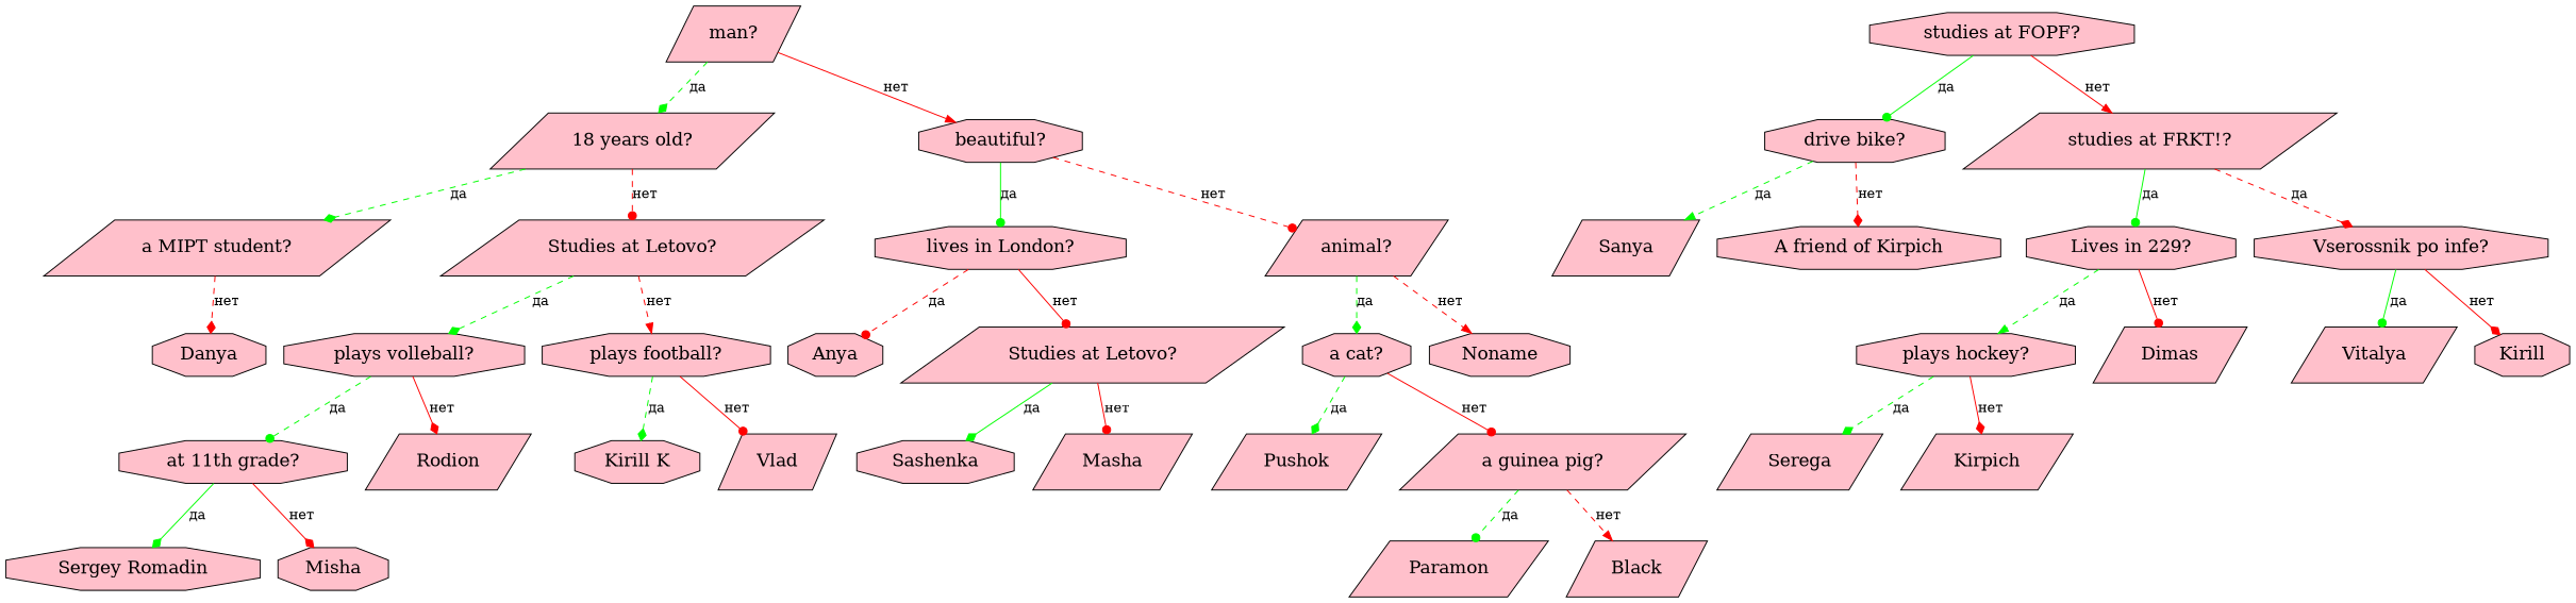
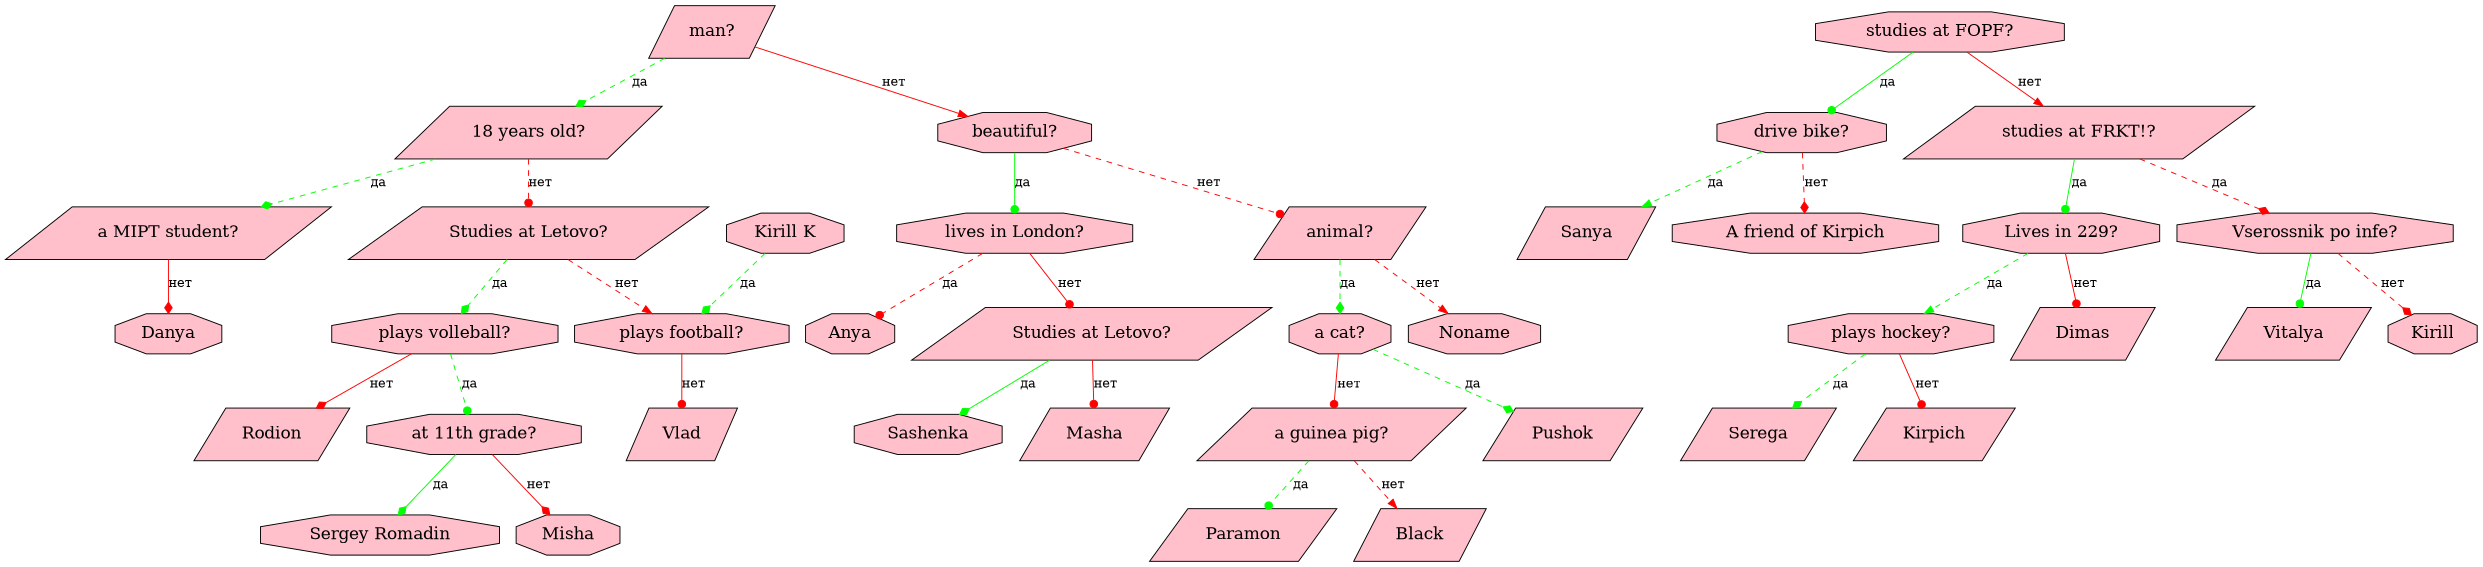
  digraph {
    rankdir=TB
    node [colour=black fillcolor=pink fontsize=18 shape=octagon style=filled]
    edge [arrowhead=diamond color=red colour=black style=dashed]
    n1 [label="man?" shape=parallelogram]
    n2 [label="18 years old?" shape=parallelogram]
    n3 [label="beautiful?"]
    n4 [label="a MIPT student?" shape=parallelogram]
    n5 [label="Studies at Letovo?" shape=parallelogram]
    n6 [label="lives in London?"]
    n7 [label="animal?" shape=parallelogram]
    n8 [label=Danya]
    n9 [label="plays volleball?"]
    n10 [label="plays football?"]
    n11 [label="studies at FOPF?"]
    n12 [label="drive bike?"]
    n13 [label="studies at FRKT!?" shape=parallelogram]
    n14 [label=Sanya shape=parallelogram]
    n15 [label="A friend of Kirpich"]
    n16 [label="Lives in 229?"]
    n17 [label="Vserossnik po infe?"]
    n18 [label="plays hockey?"]
    n19 [label=Dimas shape=parallelogram]
    n20 [label=Vitalya shape=parallelogram]
    n21 [label=Kirill]
    n22 [label=Serega shape=parallelogram]
    n23 [label=Kirpich shape=parallelogram]
    n24 [label="at 11th grade?"]
    n25 [label=Rodion shape=parallelogram]
    n26 [label="Kirill K"]
    n27 [label=Vlad shape=parallelogram]
    n28 [label="Sergey Romadin"]
    n29 [label=Misha]
    n30 [label=Anya]
    n31 [label="Studies at Letovo?" shape=parallelogram]
    n32 [label="a cat?"]
    n33 [label=Noname]
    n34 [label=Sashenka]
    n35 [label=Masha shape=parallelogram]
    n36 [label=Pushok shape=parallelogram]
    n37 [label="a guinea pig?" shape=parallelogram]
    n38 [label=Paramon shape=parallelogram]
    n39 [label=Black shape=parallelogram]
    n1 -> n2 [color=green label="да"]
    n1 -> n3 [arrowhead=normal label="нет" style=solid]
    n2 -> n4 [color=green label="да"]
    n2 -> n5 [arrowhead=dot label="нет"]
    n3 -> n6 [arrowhead=dot color=green label="да" style=solid]
    n3 -> n7 [arrowhead=dot label="нет"]
-   n4 -> n8 [label="нет"]
+   n4 -> n8 [label="нет" style=solid]
    n5 -> n9 [color=green label="да"]
    n5 -> n10 [arrowhead=normal label="нет"]
    n6 -> n30 [arrowhead=dot label="да"]
    n6 -> n31 [arrowhead=dot label="нет" style=solid]
    n7 -> n32 [color=green label="да"]
    n7 -> n33 [arrowhead=normal label="нет"]
    n9 -> n24 [arrowhead=dot color=green label="да"]
    n9 -> n25 [label="нет" style=solid]
-   n10 -> n26 [color=green label="да"]
+   n26 -> n10 [color=green label="да"]
    n10 -> n27 [arrowhead=dot label="нет" style=solid]
    n11 -> n12 [arrowhead=dot color=green label="да" style=solid]
    n11 -> n13 [arrowhead=normal label="нет" style=solid]
    n12 -> n14 [arrowhead=normal color=green label="да"]
    n12 -> n15 [label="нет"]
    n13 -> n16 [arrowhead=dot color=green label="да" style=solid]
    n13 -> n17 [label="да"]
    n16 -> n18 [arrowhead=normal color=green label="да"]
    n16 -> n19 [arrowhead=dot label="нет" style=solid]
    n17 -> n20 [arrowhead=dot color=green label="да" style=solid]
-   n17 -> n21 [label="нет" style=solid]
+   n17 -> n21 [label="нет"]
    n18 -> n22 [color=green label="да"]
-   n18 -> n23 [label="нет" style=solid]
+   n18 -> n23 [arrowhead=dot label="нет" style=solid]
    n24 -> n28 [color=green label="да" style=solid]
    n24 -> n29 [label="нет" style=solid]
    n31 -> n34 [color=green label="да" style=solid]
    n31 -> n35 [arrowhead=dot label="нет" style=solid]
    n32 -> n36 [color=green label="да"]
    n32 -> n37 [arrowhead=dot label="нет" style=solid]
    n37 -> n38 [arrowhead=dot color=green label="да"]
    n37 -> n39 [arrowhead=normal label="нет"]
  }
